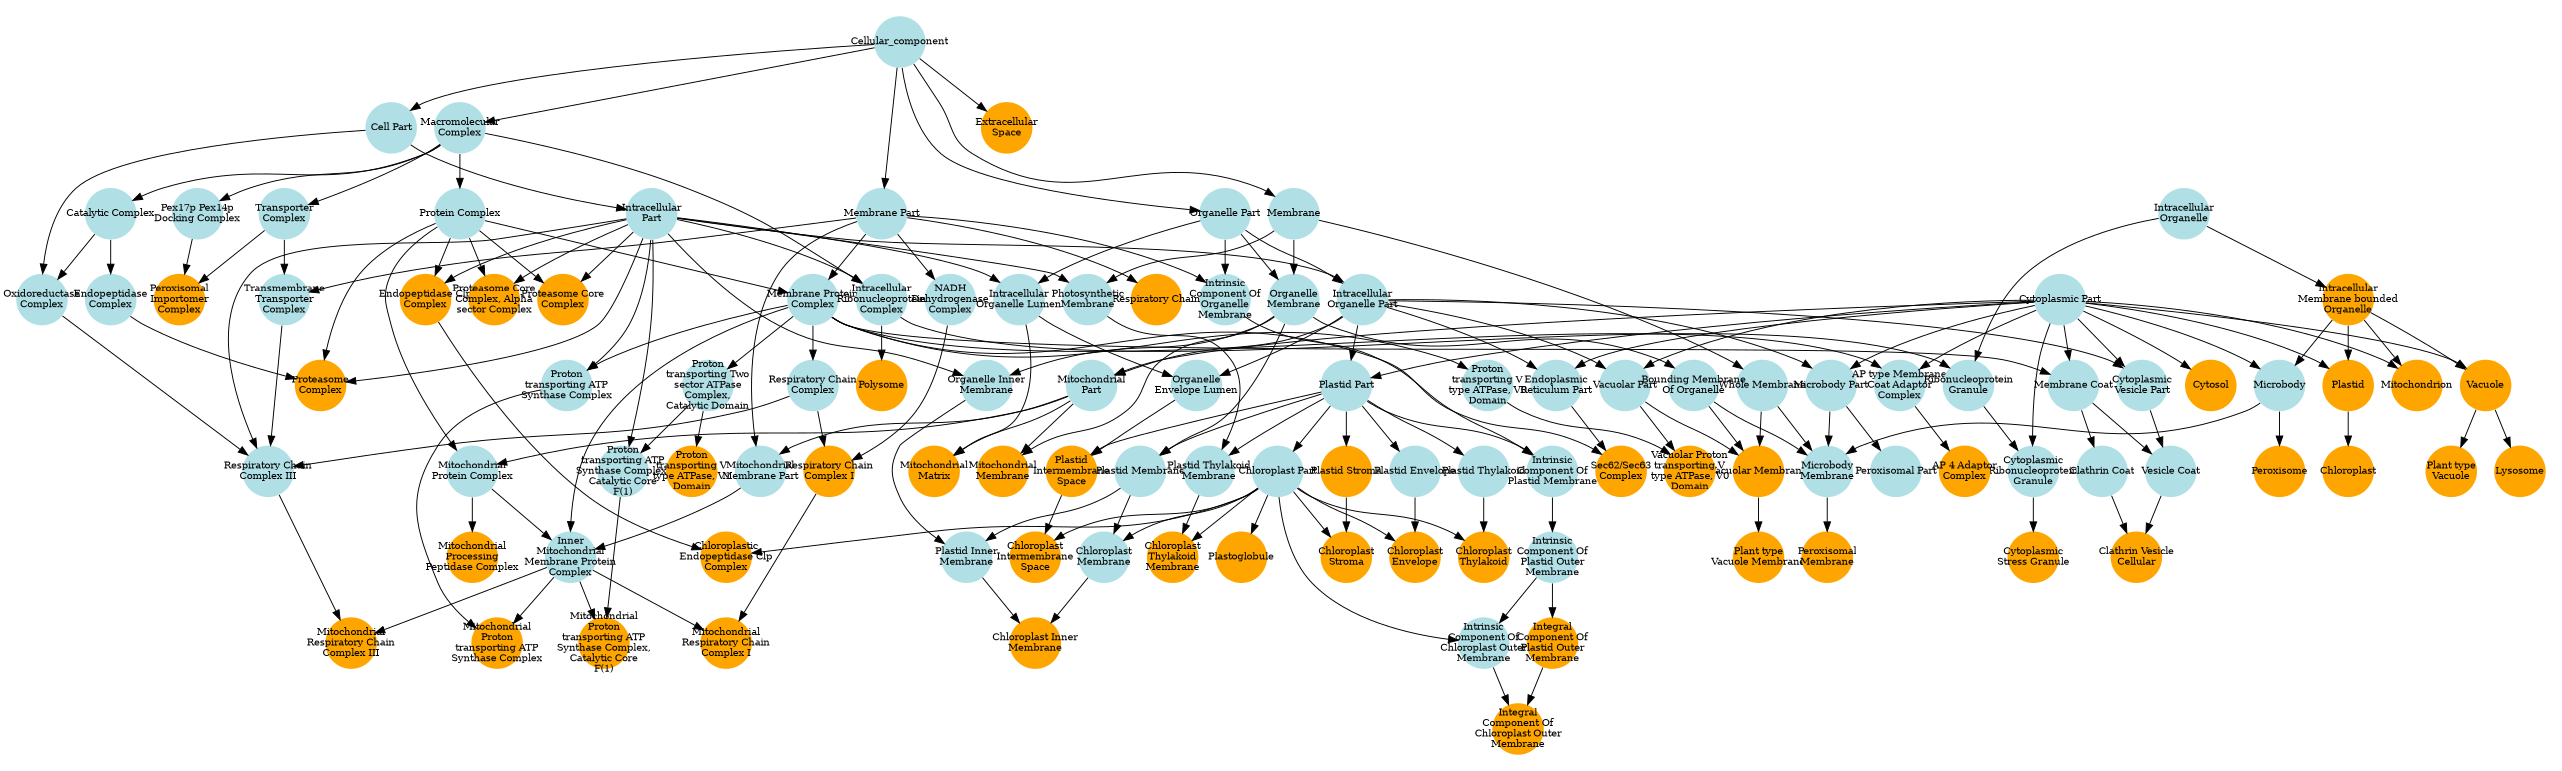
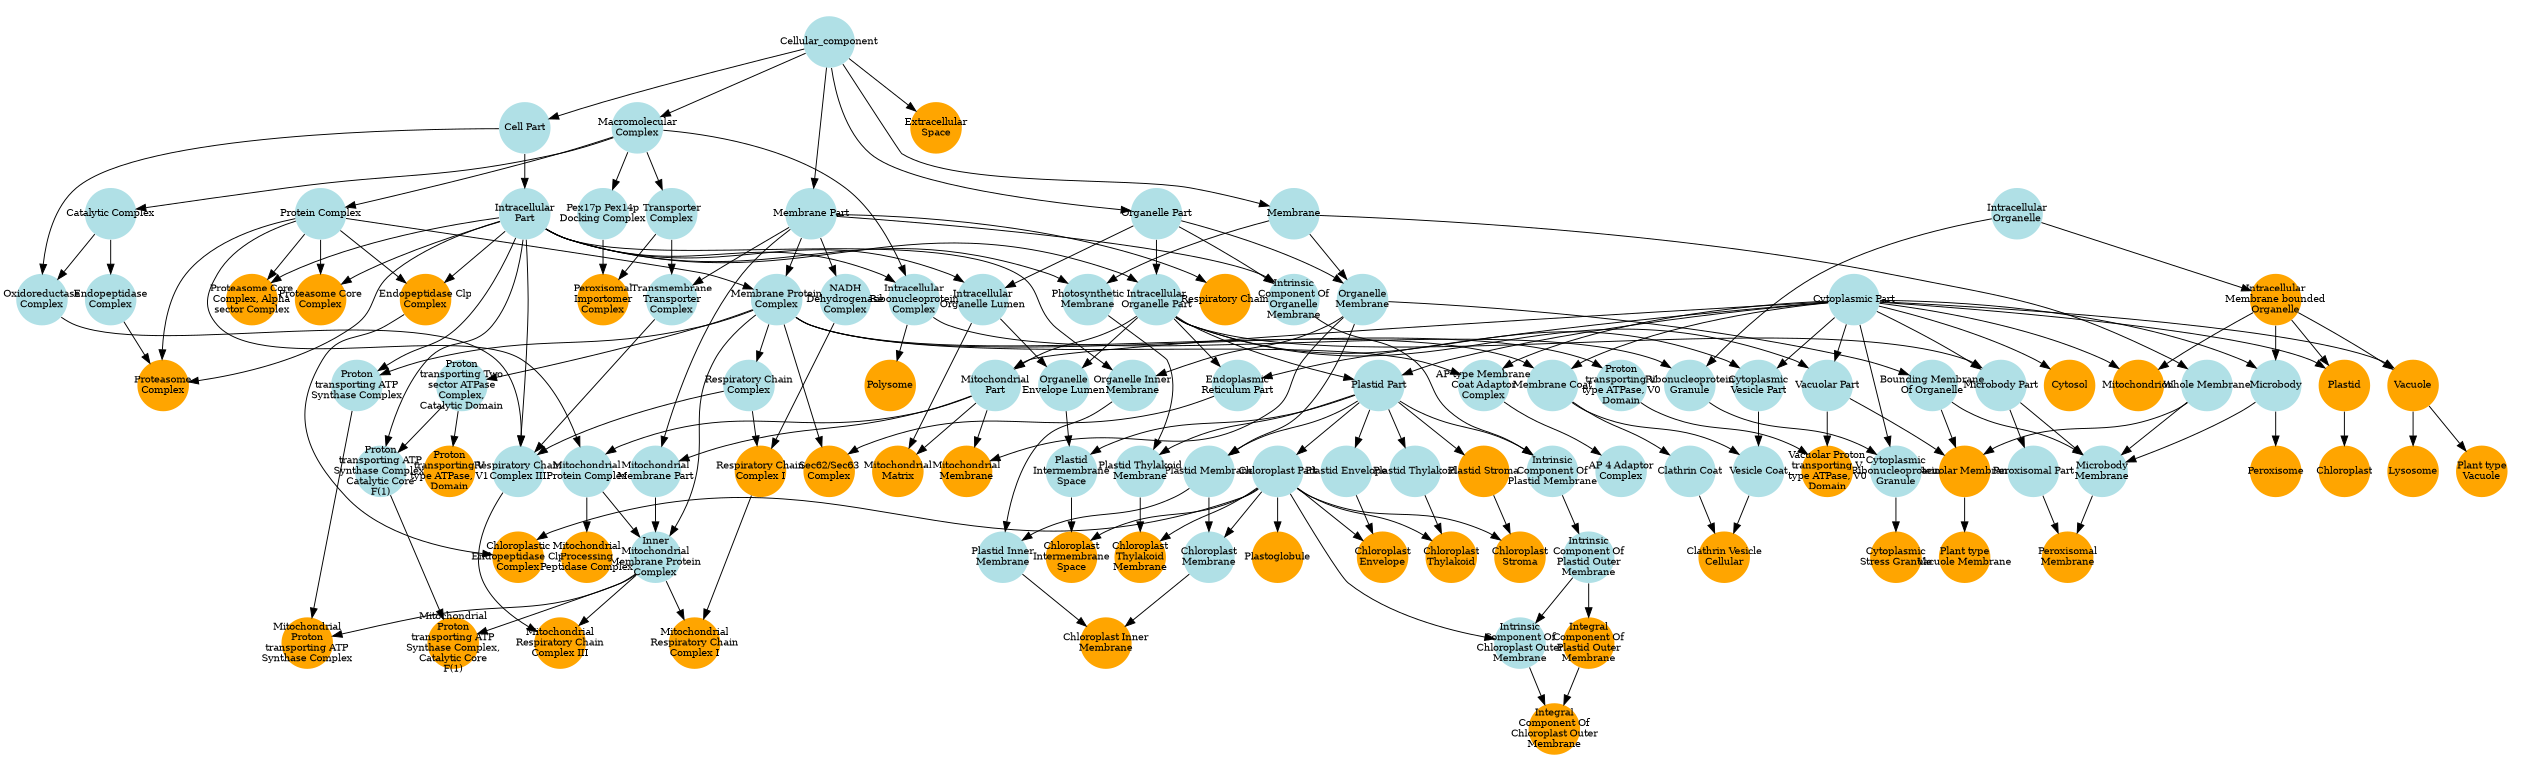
  digraph {
    node [color=transparent fillcolor=powderblue fixedsize=true fontsize=10 shape=circle style=filled]
    edge [color="#000000" lty=solid]
    n1 [label=Cellular_component width=0.75]
    n2 [label="Cell Part" width=0.75]
    n3 [label="Organelle Part" width=0.75]
    n4 [label="Membrane Part" width=0.75]
    n5 [label="Macromolecular\nComplex" width=0.75]
    n6 [label=Membrane width=0.75]
    n7 [fillcolor=orange label="Extracellular\nSpace" width=0.75]
    n8 [label="Intracellular\nPart" width=0.75]
    n9 [label="Oxidoreductase\nComplex" width=0.75]
    n10 [label="Intracellular\nOrganelle Part" width=0.75]
    n11 [label="Intracellular\nOrganelle Lumen" width=0.75]
    n12 [label="Organelle\nMembrane" width=0.75]
    n13 [label="Intrinsic\nComponent Of\nOrganelle\nMembrane" width=0.75]
    n14 [label="NADH\nDehydrogenase\nComplex" width=0.75]
    n15 [label="Membrane Protein\nComplex" width=0.75]
    n16 [label="Mitochondrial\nMembrane Part" width=0.75]
    n17 [fillcolor=orange label="Respiratory Chain" width=0.75]
    n18 [label="Transmembrane\nTransporter\nComplex" width=0.75]
    n19 [label="Intracellular\nRibonucleoprotein\nComplex" width=0.75]
    n20 [label="Catalytic Complex" width=0.75]
    n21 [label="Protein Complex" width=0.75]
    n22 [label="Transporter\nComplex" width=0.75]
    n23 [label="Pex17p Pex14p\nDocking Complex" width=0.75]
    n24 [label="Photosynthetic\nMembrane" width=0.75]
    n25 [label="Whole Membrane" width=0.75]
    n26 [fillcolor=orange label="Endopeptidase Clp\nComplex" width=0.75]
    n27 [label="Respiratory Chain\nComplex III" width=0.75]
    n28 [fillcolor=orange label="Proteasome Core\nComplex" width=0.75]
    n29 [label="Proton\ntransporting ATP\nSynthase Complex" width=0.75]
    n30 [fillcolor=orange label="Proteasome\nComplex" width=0.75]
    n31 [label="Proton\ntransporting ATP\nSynthase Complex,\nCatalytic Core\nF(1)" width=0.75]
    n32 [label="Organelle Inner\nMembrane" width=0.75]
    n33 [fillcolor=orange label="Proteasome Core\nComplex, Alpha\nsector Complex" width=0.75]
    n34 [label="Cytoplasmic Part" width=0.75]
    n35 [label="Plastid Part" width=0.75]
    n36 [fillcolor=orange label=Plastid width=0.75]
    n37 [label="Mitochondrial\nPart" width=0.75]
    n38 [fillcolor=orange label=Cytosol width=0.75]
    n39 [fillcolor=orange label=Vacuole width=0.75]
    n40 [label="Vacuolar Part" width=0.75]
    n41 [label=Microbody width=0.75]
    n42 [fillcolor=orange label=Mitochondrion width=0.75]
    n43 [label="Cytoplasmic\nRibonucleoprotein\nGranule" width=0.75]
    n44 [label="Membrane Coat" width=0.75]
    n45 [label="Cytoplasmic\nVesicle Part" width=0.75]
    n46 [label="Microbody Part" width=0.75]
    n47 [label="AP type Membrane\nCoat Adaptor\nComplex" width=0.75]
    n48 [label="Endoplasmic\nReticulum Part" width=0.75]
    n49 [label="Organelle\nEnvelope Lumen" width=0.75]
    n50 [label="Intracellular\nOrganelle" width=0.75]
    n51 [fillcolor=orange label="Intracellular\nMembrane bounded\nOrganelle" width=0.75]
    n52 [label="Ribonucleoprotein\nGranule" width=0.75]
    n53 [fillcolor=orange label="Mitochondrial\nMatrix" width=0.75]
    n54 [fillcolor=orange label="Chloroplastic\nEndopeptidase Clp\nComplex" width=0.75]
    n55 [fillcolor=orange label="Mitochondrial\nRespiratory Chain\nComplex III" width=0.75]
    n56 [fillcolor=orange label="Mitochondrial\nProton\ntransporting ATP\nSynthase Complex" width=0.75]
    n57 [fillcolor=orange label=Polysome width=0.75]
    n58 [label="Plastid Thylakoid\nMembrane" width=0.75]
    n59 [fillcolor=orange label="Mitochondrial\nProton\ntransporting ATP\nSynthase Complex,\nCatalytic Core\nF(1)" width=0.75]
    n60 [label="Plastid Inner\nMembrane" width=0.75]
    n61 [fillcolor=orange label="Plastid Stroma" width=0.75]
    n62 [label="Chloroplast Part" width=0.75]
    n63 [label="Plastid Envelope" width=0.75]
    n64 [label="Plastid Thylakoid" width=0.75]
    n65 [label="Plastid Membrane" width=0.75]
    n66 [label="Intrinsic\nComponent Of\nPlastid Membrane" width=0.75]
-   n67 [fillcolor=orange label="Plastid\nIntermembrane\nSpace" width=0.75]
+   n67 [label="Plastid\nIntermembrane\nSpace" width=0.75]
    n68 [fillcolor=orange label=Chloroplast width=0.75]
    n69 [label="Mitochondrial\nProtein Complex" width=0.75]
    n70 [fillcolor=orange label="Mitochondrial\nMembrane" width=0.75]
    n71 [fillcolor=orange label=Lysosome width=0.75]
    n72 [fillcolor=orange label="Plant type\nVacuole" width=0.75]
    n73 [fillcolor=orange label="Vacuolar Membrane" width=0.75]
    n74 [fillcolor=orange label="Vacuolar Proton\ntransporting V\ntype ATPase, V0\nDomain" width=0.75]
    n75 [label="Microbody\nMembrane" width=0.75]
    n76 [fillcolor=orange label=Peroxisome width=0.75]
    n77 [fillcolor=orange label="Cytoplasmic\nStress Granule" width=0.75]
    n78 [label="Clathrin Coat" width=0.75]
    n79 [label="Vesicle Coat" width=0.75]
    n80 [label="Peroxisomal Part" width=0.75]
-   n81 [fillcolor=orange label="AP 4 Adaptor\nComplex" width=0.75]
+   n81 [label="AP 4 Adaptor\nComplex" width=0.75]
    n82 [fillcolor=orange label="Sec62/Sec63\nComplex" width=0.75]
    n83 [label="Bounding Membrane\nOf Organelle" width=0.75]
    n84 [fillcolor=orange label="Chloroplast\nStroma" width=0.75]
    n85 [fillcolor=orange label="Chloroplast\nEnvelope" width=0.75]
    n86 [fillcolor=orange label="Chloroplast\nThylakoid" width=0.75]
    n87 [fillcolor=orange label="Chloroplast\nThylakoid\nMembrane" width=0.75]
    n88 [label="Chloroplast\nMembrane" width=0.75]
    n89 [label="Intrinsic\nComponent Of\nChloroplast Outer\nMembrane" width=0.75]
    n90 [fillcolor=orange label=Plastoglobule width=0.75]
    n91 [fillcolor=orange label="Chloroplast\nIntermembrane\nSpace" width=0.75]
    n92 [label="Intrinsic\nComponent Of\nPlastid Outer\nMembrane" width=0.75]
    n93 [fillcolor=orange label="Chloroplast Inner\nMembrane" width=0.75]
    n94 [fillcolor=orange label="Integral\nComponent Of\nChloroplast Outer\nMembrane" width=0.75]
    n95 [fillcolor=orange label="Respiratory Chain\nComplex I" width=0.75]
    n96 [label="Respiratory Chain\nComplex" width=0.75]
    n97 [label="Inner\nMitochondrial\nMembrane Protein\nComplex" width=0.75]
    n98 [label="Proton\ntransporting Two\nsector ATPase\nComplex,\nCatalytic Domain" width=0.75]
    n99 [label="Proton\ntransporting V\ntype ATPase, V0\nDomain" width=0.75]
    n100 [label="Endopeptidase\nComplex" width=0.75]
    n101 [fillcolor=orange label="Peroxisomal\nImportomer\nComplex" width=0.75]
    n102 [fillcolor=orange label="Mitochondrial\nRespiratory Chain\nComplex I" width=0.75]
    n103 [fillcolor=orange label="Mitochondrial\nProcessing\nPeptidase Complex" width=0.75]
    n104 [fillcolor=orange label="Proton\ntransporting V\ntype ATPase, V1\nDomain" width=0.75]
    n105 [fillcolor=orange label="Plant type\nVacuole Membrane" width=0.75]
    n106 [fillcolor=orange label="Peroxisomal\nMembrane" width=0.75]
    n107 [fillcolor=orange label="Integral\nComponent Of\nPlastid Outer\nMembrane" width=0.75]
    n108 [fillcolor=orange label="Clathrin Vesicle\nCellular" width=0.75]
    n1 -> n2
    n1 -> n3
    n1 -> n4
    n1 -> n5
    n1 -> n6
    n1 -> n7
    n2 -> n8
    n2 -> n9
    n3 -> n10
    n3 -> n11
    n3 -> n12
    n3 -> n13
    n4 -> n13
    n4 -> n14
    n4 -> n15
    n4 -> n16
    n4 -> n17
    n4 -> n18
    n5 -> n19
    n5 -> n20
    n5 -> n21
    n5 -> n22
    n5 -> n23
    n6 -> n12
    n6 -> n24
    n6 -> n25
    n8 -> n10
    n8 -> n11
    n8 -> n19
    n8 -> n24
    n8 -> n26
    n8 -> n27
    n8 -> n28
    n8 -> n29
    n8 -> n30
    n8 -> n31
    n8 -> n32
    n8 -> n33
    n9 -> n27
    n10 -> n35
    n10 -> n37
    n10 -> n40
    n10 -> n45
    n10 -> n46
    n10 -> n48
    n10 -> n49
    n11 -> n49
    n11 -> n53
    n12 -> n32
    n12 -> n65
    n12 -> n70
    n12 -> n83
    n13 -> n66
    n14 -> n95
    n15 -> n29
    n15 -> n44
    n15 -> n47
    n15 -> n82
    n15 -> n96
    n15 -> n97
    n15 -> n98
    n15 -> n99
    n16 -> n97
    n18 -> n27
    n19 -> n52
    n19 -> n57
    n20 -> n9
    n20 -> n100
    n21 -> n15
    n21 -> n26
    n21 -> n28
    n21 -> n30
    n21 -> n33
    n21 -> n69
    n22 -> n18
    n22 -> n101
    n23 -> n101
    n24 -> n58
    n25 -> n73
    n25 -> n75
    n26 -> n54
    n27 -> n55
    n29 -> n56
    n31 -> n59
    n32 -> n60
    n34 -> n35
    n34 -> n36
    n34 -> n37
    n34 -> n38
    n34 -> n39
    n34 -> n40
    n34 -> n41
    n34 -> n42
    n34 -> n43
    n34 -> n44
    n34 -> n45
    n34 -> n46
    n34 -> n47
    n34 -> n48
    n35 -> n58
    n35 -> n61
    n35 -> n62
    n35 -> n63
    n35 -> n64
    n35 -> n65
    n35 -> n66
    n35 -> n67
    n36 -> n68
    n37 -> n16
    n37 -> n53
    n37 -> n69
    n37 -> n70
    n39 -> n71
    n39 -> n72
    n40 -> n73
    n40 -> n74
    n41 -> n75
    n41 -> n76
    n43 -> n77
    n44 -> n78
    n44 -> n79
    n45 -> n79
    n46 -> n75
    n46 -> n80
    n47 -> n81
    n48 -> n82
    n49 -> n67
    n50 -> n51
    n50 -> n52
    n51 -> n36
    n51 -> n39
    n51 -> n41
    n51 -> n42
    n52 -> n43
    n58 -> n87
    n60 -> n93
    n61 -> n84
    n62 -> n54
    n62 -> n84
    n62 -> n85
    n62 -> n86
    n62 -> n87
    n62 -> n88
    n62 -> n89
    n62 -> n90
    n62 -> n91
    n63 -> n85
    n64 -> n86
    n65 -> n60
    n65 -> n88
    n66 -> n92
    n67 -> n91
    n69 -> n97
    n69 -> n103
    n73 -> n105
    n75 -> n106
    n78 -> n108
    n79 -> n108
+   n80 -> n106
    n83 -> n73
    n83 -> n75
    n88 -> n93
    n89 -> n94
    n92 -> n89
    n92 -> n107
    n95 -> n102
    n96 -> n27
    n96 -> n95
    n97 -> n55
    n97 -> n56
    n97 -> n59
    n97 -> n102
    n98 -> n31
    n98 -> n104
    n99 -> n74
    n100 -> n30
    n107 -> n94
  }
